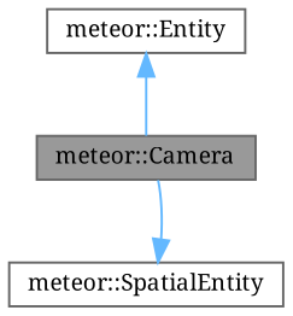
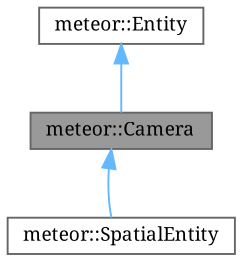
  digraph {
    fontname="Noto Serif"
    node [color=gray40 fillcolor=white fontname="Noto Serif" fontsize=10 shape=box style=filled]
    edge [color=steelblue1 dir=back fontname="Noto Serif" fontsize=10 labelfontname=Helvetica labelfontsize=10 style=solid]
    n1 [fillcolor=grey60 fontcolor=black height=0.2 label="meteor::Camera" width=0.4]
    n2 [height=0.2 label="meteor::SpatialEntity" width=0.4]
    n3 [height=0.2 label="meteor::Entity" width=0.4]
-   n2 -> n1
+   n1 -> n2
    n3 -> n1
  }
